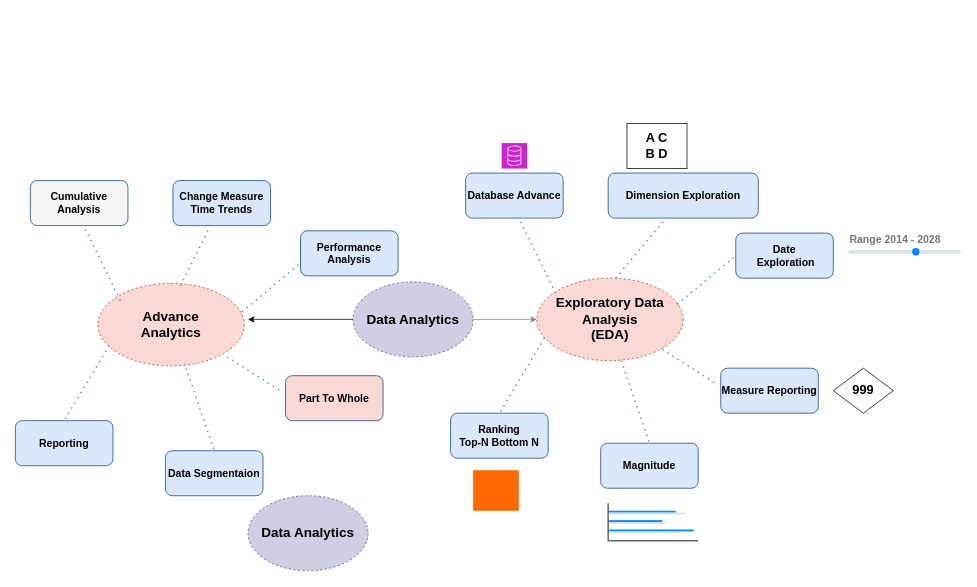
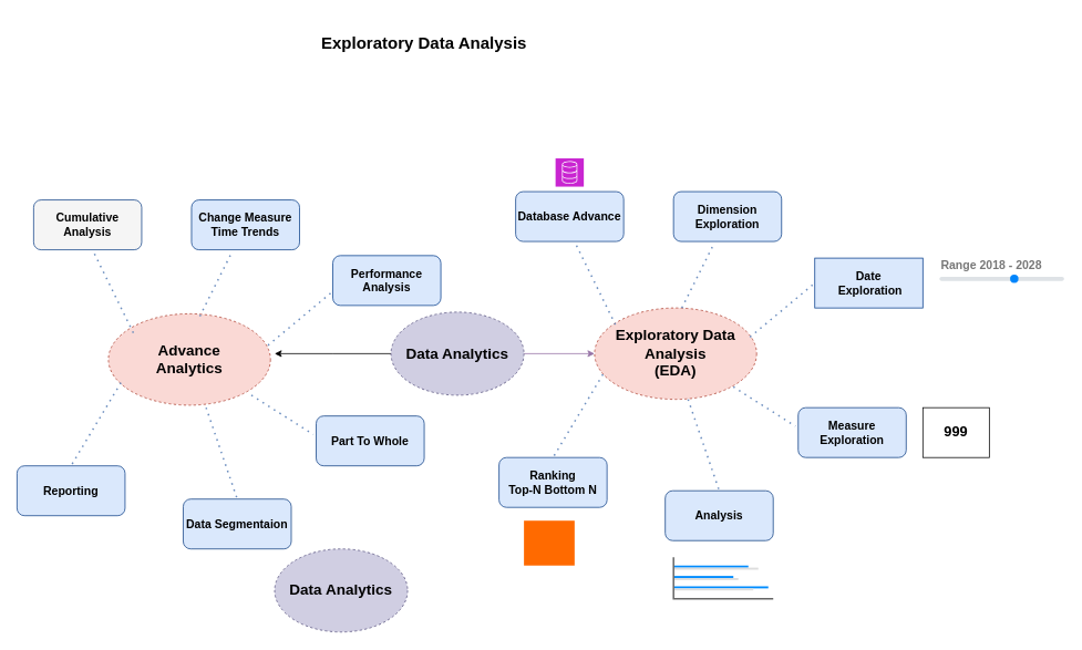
  <mxCell id="0" />
  <mxCell id="1" parent="0" />
  <mxCell id="2" style="edgeStyle=orthogonalEdgeStyle;rounded=0;orthogonalLoop=1;jettySize=auto;html=1;fillColor=#e1d5e7;strokeColor=#9673a6;" parent="1" source="4" target="5" edge="1"><mxGeometry relative="1" as="geometry" /></mxCell>
  <mxCell id="3" style="edgeStyle=orthogonalEdgeStyle;rounded=0;orthogonalLoop=1;jettySize=auto;html=1;" edge="1" parent="1" source="4"><mxGeometry relative="1" as="geometry"><mxPoint x="330" y="425" as="targetPoint" /></mxGeometry></mxCell>
  <mxCell id="4" value="&lt;b&gt;&lt;font style=&quot;font-size: 18px;&quot;&gt;Data Analytics&lt;/font&gt;&lt;/b&gt;" style="ellipse;whiteSpace=wrap;html=1;fillColor=#d0cee2;dashed=1;strokeColor=#56517e;" parent="1" vertex="1"><mxGeometry x="470" y="375" width="160" height="100" as="geometry" /></mxCell>
  <mxCell id="5" value="&lt;span style=&quot;font-size: 18px;&quot;&gt;&lt;b&gt;Exploratory Data Analysis&lt;/b&gt;&lt;/span&gt;&lt;div&gt;&lt;span style=&quot;font-size: 18px;&quot;&gt;&lt;b&gt;(EDA)&lt;/b&gt;&lt;/span&gt;&lt;/div&gt;" style="ellipse;whiteSpace=wrap;html=1;fillColor=#fad9d5;dashed=1;strokeColor=#ae4132;" parent="1" vertex="1"><mxGeometry x="715" y="370" width="195" height="110" as="geometry" /></mxCell>
  <mxCell id="6" value="&lt;b&gt;&lt;font style=&quot;font-size: 14px;&quot;&gt;Database Advance&lt;/font&gt;&lt;/b&gt;" style="rounded=1;whiteSpace=wrap;html=1;fillColor=#dae8fc;strokeColor=light-dark(#15458a, #5c79a3);" parent="1" vertex="1"><mxGeometry x="620" y="230" width="130" height="60" as="geometry" /></mxCell>
- <mxCell id="7" value="&lt;b&gt;&lt;font style=&quot;font-size: 14px;&quot;&gt;Dimension Exploration&lt;/font&gt;&lt;/b&gt;" style="rounded=1;whiteSpace=wrap;html=1;fillColor=#dae8fc;strokeColor=light-dark(#0c4088, #5c79a3);" parent="1" vertex="1"><mxGeometry x="810" y="230" width="200" height="60" as="geometry" /></mxCell>
- <mxCell id="8" value="&lt;b&gt;&lt;font style=&quot;font-size: 14px;&quot;&gt;Date&lt;/font&gt;&lt;/b&gt;&lt;div&gt;&lt;b&gt;&lt;font style=&quot;font-size: 14px;&quot;&gt;&amp;nbsp;Exploration&lt;/font&gt;&lt;/b&gt;&lt;/div&gt;" style="rounded=1;whiteSpace=wrap;html=1;fillColor=#dae8fc;strokeColor=light-dark(#083f8c, #5c79a3);" parent="1" vertex="1"><mxGeometry x="980" y="310" width="130" height="60" as="geometry" /></mxCell>
- <mxCell id="9" value="&lt;b&gt;&lt;font style=&quot;font-size: 14px;&quot;&gt;Measure Reporting&lt;/font&gt;&lt;/b&gt;" style="rounded=1;whiteSpace=wrap;html=1;fillColor=#dae8fc;strokeColor=light-dark(#104084, #5c79a3);" parent="1" vertex="1"><mxGeometry x="960" y="490" width="130" height="60" as="geometry" /></mxCell>
- <mxCell id="10" value="&lt;span style=&quot;font-size: 14px;&quot;&gt;&lt;b&gt;Magnitude&lt;/b&gt;&lt;/span&gt;" style="rounded=1;whiteSpace=wrap;html=1;fillColor=#dae8fc;strokeColor=light-dark(#154384, #5c79a3);" parent="1" vertex="1"><mxGeometry x="800" y="590" width="130" height="60" as="geometry" /></mxCell>
+ <mxCell id="7" value="&lt;b&gt;&lt;font style=&quot;font-size: 14px;&quot;&gt;Dimension Exploration&lt;/font&gt;&lt;/b&gt;" style="rounded=1;whiteSpace=wrap;html=1;fillColor=#dae8fc;strokeColor=light-dark(#0c4088, #5c79a3);" parent="1" vertex="1"><mxGeometry x="810" y="230" width="130" height="60" as="geometry" /></mxCell>
+ <mxCell id="8" value="&lt;b&gt;&lt;font style=&quot;font-size: 14px;&quot;&gt;Date&lt;/font&gt;&lt;/b&gt;&lt;div&gt;&lt;b&gt;&lt;font style=&quot;font-size: 14px;&quot;&gt;&amp;nbsp;Exploration&lt;/font&gt;&lt;/b&gt;&lt;/div&gt;" style="whiteSpace=wrap;html=1;fillColor=#dae8fc;strokeColor=light-dark(#083f8c, #5c79a3);rounded=0;" parent="1" vertex="1"><mxGeometry x="980" y="310" width="130" height="60" as="geometry" /></mxCell>
+ <mxCell id="9" value="&lt;b&gt;&lt;font style=&quot;font-size: 14px;&quot;&gt;Measure Exploration&lt;/font&gt;&lt;/b&gt;" style="rounded=1;whiteSpace=wrap;html=1;fillColor=#dae8fc;strokeColor=light-dark(#104084, #5c79a3);" parent="1" vertex="1"><mxGeometry x="960" y="490" width="130" height="60" as="geometry" /></mxCell>
+ <mxCell id="10" value="&lt;span style=&quot;font-size: 14px;&quot;&gt;&lt;b&gt;Analysis&lt;/b&gt;&lt;/span&gt;" style="rounded=1;whiteSpace=wrap;html=1;fillColor=#dae8fc;strokeColor=light-dark(#154384, #5c79a3);" parent="1" vertex="1"><mxGeometry x="800" y="590" width="130" height="60" as="geometry" /></mxCell>
  <mxCell id="11" value="&lt;span style=&quot;font-size: 14px;&quot;&gt;&lt;b&gt;Ranking&lt;/b&gt;&lt;/span&gt;&lt;div&gt;&lt;span style=&quot;font-size: 14px;&quot;&gt;&lt;b&gt;Top-N Bottom N&lt;/b&gt;&lt;/span&gt;&lt;/div&gt;" style="rounded=1;whiteSpace=wrap;html=1;fillColor=#dae8fc;strokeColor=light-dark(#13458b, #5c79a3);" parent="1" vertex="1"><mxGeometry x="600" y="550" width="130" height="60" as="geometry" /></mxCell>
- <mxCell id="12" value="&lt;b&gt;Range 2014 - 2028&lt;/b&gt;" style="html=1;shadow=0;dashed=0;shape=mxgraph.bootstrap.rangeInput;dx=0.6;strokeColor=#0085FC;fillColor=#DEE2E6;fontColor=#777777;whiteSpace=wrap;align=left;verticalAlign=bottom;fontStyle=0;fontSize=14;labelPosition=center;verticalLabelPosition=top;" parent="1" vertex="1"><mxGeometry x="1130" y="330" width="150" height="10" as="geometry" /></mxCell>
- <mxCell id="13" value="&lt;b&gt;&lt;font style=&quot;font-size: 17px;&quot;&gt;999&lt;/font&gt;&lt;/b&gt;" style="rhombus;whiteSpace=wrap;html=1;fillColor=none;strokeColor=default;" parent="1" vertex="1"><mxGeometry x="1110" y="490" width="80" height="60" as="geometry" /></mxCell>
+ <mxCell id="12" value="&lt;b&gt;Range 2018 - 2028&lt;/b&gt;" style="html=1;shadow=0;dashed=0;shape=mxgraph.bootstrap.rangeInput;dx=0.6;strokeColor=#0085FC;fillColor=#DEE2E6;fontColor=#777777;whiteSpace=wrap;align=left;verticalAlign=bottom;fontStyle=0;fontSize=14;labelPosition=center;verticalLabelPosition=top;" parent="1" vertex="1"><mxGeometry x="1130" y="330" width="150" height="10" as="geometry" /></mxCell>
+ <mxCell id="13" value="&lt;b&gt;&lt;font style=&quot;font-size: 17px;&quot;&gt;999&lt;/font&gt;&lt;/b&gt;" style="rounded=0;whiteSpace=wrap;html=1;fillColor=none;strokeColor=default;" parent="1" vertex="1"><mxGeometry x="1110" y="490" width="80" height="60" as="geometry" /></mxCell>
  <mxCell id="14" value="" style="verticalLabelPosition=bottom;shadow=0;dashed=0;align=center;html=1;verticalAlign=top;strokeWidth=1;shape=mxgraph.mockup.graphics.barChart;strokeColor=none;strokeColor2=none;strokeColor3=#666666;fillColor2=#008cff;fillColor3=#dddddd;" parent="1" vertex="1"><mxGeometry x="810" y="670" width="120" height="50" as="geometry" /></mxCell>
  <mxCell id="15" value="" style="points=[];aspect=fixed;html=1;align=center;shadow=0;dashed=0;fillColor=#FF6A00;strokeColor=none;shape=mxgraph.alibaba_cloud.rsimganalys;" parent="1" vertex="1"><mxGeometry x="630" y="626" width="60.93" height="54" as="geometry" /></mxCell>
  <mxCell id="16" value="" style="sketch=0;points=[[0,0,0],[0.25,0,0],[0.5,0,0],[0.75,0,0],[1,0,0],[0,1,0],[0.25,1,0],[0.5,1,0],[0.75,1,0],[1,1,0],[0,0.25,0],[0,0.5,0],[0,0.75,0],[1,0.25,0],[1,0.5,0],[1,0.75,0]];outlineConnect=0;fontColor=#232F3E;fillColor=#C925D1;strokeColor=#ffffff;dashed=0;verticalLabelPosition=bottom;verticalAlign=top;align=center;html=1;fontSize=12;fontStyle=0;aspect=fixed;shape=mxgraph.aws4.resourceIcon;resIcon=mxgraph.aws4.database;" parent="1" vertex="1"><mxGeometry x="668" y="190" width="34" height="34" as="geometry" /></mxCell>
- <mxCell id="17" value="&lt;span style=&quot;font-size: 17px;&quot;&gt;&lt;b&gt;A C&lt;/b&gt;&lt;/span&gt;&lt;div&gt;&lt;span style=&quot;font-size: 17px;&quot;&gt;&lt;b&gt;B D&lt;/b&gt;&lt;/span&gt;&lt;/div&gt;" style="rounded=0;whiteSpace=wrap;html=1;fillColor=none;strokeColor=default;" parent="1" vertex="1"><mxGeometry x="835" y="164" width="80" height="60" as="geometry" /></mxCell>
  <mxCell id="18" value="" style="endArrow=none;dashed=1;html=1;dashPattern=1 3;strokeWidth=2;rounded=0;entryX=0.366;entryY=1.08;entryDx=0;entryDy=0;entryPerimeter=0;fillColor=#dae8fc;strokeColor=#6c8ebf;" parent="1" target="7" edge="1"><mxGeometry width="50" height="50" relative="1" as="geometry"><mxPoint x="820" y="370" as="sourcePoint" /><mxPoint x="852.5" y="300" as="targetPoint" /></mxGeometry></mxCell>
  <mxCell id="19" value="" style="endArrow=none;dashed=1;html=1;dashPattern=1 3;strokeWidth=2;rounded=0;entryX=0.554;entryY=1.04;entryDx=0;entryDy=0;entryPerimeter=0;fillColor=#dae8fc;strokeColor=#6c8ebf;" parent="1" target="6" edge="1"><mxGeometry width="50" height="50" relative="1" as="geometry"><mxPoint x="740" y="390" as="sourcePoint" /><mxPoint x="778" y="315" as="targetPoint" /></mxGeometry></mxCell>
  <mxCell id="20" value="" style="endArrow=none;dashed=1;html=1;dashPattern=1 3;strokeWidth=2;rounded=0;entryX=0;entryY=0.5;entryDx=0;entryDy=0;fillColor=#dae8fc;strokeColor=#6c8ebf;" parent="1" target="8" edge="1"><mxGeometry width="50" height="50" relative="1" as="geometry"><mxPoint x="902" y="405" as="sourcePoint" /><mxPoint x="940" y="330" as="targetPoint" /></mxGeometry></mxCell>
  <mxCell id="21" value="" style="endArrow=none;dashed=1;html=1;dashPattern=1 3;strokeWidth=2;rounded=0;entryX=-0.025;entryY=0.373;entryDx=0;entryDy=0;entryPerimeter=0;fillColor=#dae8fc;strokeColor=#6c8ebf;" parent="1" target="9" edge="1"><mxGeometry width="50" height="50" relative="1" as="geometry"><mxPoint x="882" y="465" as="sourcePoint" /><mxPoint x="960" y="400" as="targetPoint" /></mxGeometry></mxCell>
  <mxCell id="22" value="" style="endArrow=none;dashed=1;html=1;dashPattern=1 3;strokeWidth=2;rounded=0;entryX=0.5;entryY=0;entryDx=0;entryDy=0;fillColor=#dae8fc;strokeColor=#6c8ebf;" parent="1" target="10" edge="1"><mxGeometry width="50" height="50" relative="1" as="geometry"><mxPoint x="827.5" y="480" as="sourcePoint" /><mxPoint x="902.5" y="527" as="targetPoint" /></mxGeometry></mxCell>
  <mxCell id="23" value="" style="endArrow=none;dashed=1;html=1;dashPattern=1 3;strokeWidth=2;rounded=0;entryX=0.5;entryY=0;entryDx=0;entryDy=0;fillColor=#dae8fc;strokeColor=#6c8ebf;" parent="1" target="11" edge="1"><mxGeometry width="50" height="50" relative="1" as="geometry"><mxPoint x="725" y="450" as="sourcePoint" /><mxPoint x="800" y="497" as="targetPoint" /></mxGeometry></mxCell>
+ <mxCell id="24" value="&lt;font style=&quot;font-size: 20px;&quot;&gt;&lt;b&gt;Exploratory Data Analysis&lt;/b&gt;&lt;/font&gt;" style="rounded=1;whiteSpace=wrap;html=1;fillColor=none;strokeColor=none;" parent="1" vertex="1"><mxGeometry x="305" y="20" width="410" height="60" as="geometry" /></mxCell>
  <mxCell id="25" value="&lt;b&gt;&lt;font style=&quot;font-size: 18px;&quot;&gt;Data Analytics&lt;/font&gt;&lt;/b&gt;" style="ellipse;whiteSpace=wrap;html=1;fillColor=#d0cee2;dashed=1;strokeColor=#56517e;" vertex="1" parent="1"><mxGeometry x="330" y="660" width="160" height="100" as="geometry" /></mxCell>
  <mxCell id="26" value="&lt;span style=&quot;font-size: 18px;&quot;&gt;&lt;b&gt;Advance&lt;/b&gt;&lt;/span&gt;&lt;div&gt;&lt;span style=&quot;font-size: 18px;&quot;&gt;&lt;b&gt;Analytics&lt;/b&gt;&lt;/span&gt;&lt;/div&gt;" style="ellipse;whiteSpace=wrap;html=1;fillColor=#fad9d5;dashed=1;strokeColor=#ae4132;" vertex="1" parent="1"><mxGeometry x="130" y="377" width="195" height="110" as="geometry" /></mxCell>
  <mxCell id="27" value="&lt;span style=&quot;font-size: 14px;&quot;&gt;&lt;b&gt;Cumulative Analysis&lt;/b&gt;&lt;/span&gt;" style="rounded=1;whiteSpace=wrap;html=1;fillColor=#f5f5f5;strokeColor=light-dark(#15458a, #5c79a3);" vertex="1" parent="1"><mxGeometry x="40" y="240" width="130" height="60" as="geometry" /></mxCell>
  <mxCell id="28" value="&lt;span style=&quot;font-size: 14px;&quot;&gt;&lt;b&gt;Change Measure Time Trends&lt;/b&gt;&lt;/span&gt;" style="rounded=1;whiteSpace=wrap;html=1;fillColor=#dae8fc;strokeColor=light-dark(#0c4088, #5c79a3);" vertex="1" parent="1"><mxGeometry x="230" y="240" width="130" height="60" as="geometry" /></mxCell>
  <mxCell id="29" value="&lt;span style=&quot;font-size: 14px;&quot;&gt;&lt;b&gt;Performance Analysis&lt;/b&gt;&lt;/span&gt;" style="rounded=1;whiteSpace=wrap;html=1;fillColor=#dae8fc;strokeColor=light-dark(#083f8c, #5c79a3);" vertex="1" parent="1"><mxGeometry x="400" y="307" width="130" height="60" as="geometry" /></mxCell>
- <mxCell id="30" value="&lt;span style=&quot;font-size: 14px;&quot;&gt;&lt;b&gt;Part To Whole&lt;/b&gt;&lt;/span&gt;" style="rounded=1;whiteSpace=wrap;html=1;fillColor=#fad9d5;strokeColor=light-dark(#104084, #5c79a3);" vertex="1" parent="1"><mxGeometry x="380" y="500" width="130" height="60" as="geometry" /></mxCell>
+ <mxCell id="30" value="&lt;span style=&quot;font-size: 14px;&quot;&gt;&lt;b&gt;Part To Whole&lt;/b&gt;&lt;/span&gt;" style="rounded=1;whiteSpace=wrap;html=1;fillColor=#dae8fc;strokeColor=light-dark(#104084, #5c79a3);" vertex="1" parent="1"><mxGeometry x="380" y="500" width="130" height="60" as="geometry" /></mxCell>
  <mxCell id="31" value="&lt;span style=&quot;font-size: 14px;&quot;&gt;&lt;b&gt;Data Segmentaion&lt;/b&gt;&lt;/span&gt;" style="rounded=1;whiteSpace=wrap;html=1;fillColor=#dae8fc;strokeColor=light-dark(#154384, #5c79a3);" vertex="1" parent="1"><mxGeometry x="220" y="600" width="130" height="60" as="geometry" /></mxCell>
  <mxCell id="32" value="&lt;span style=&quot;font-size: 14px;&quot;&gt;&lt;b&gt;Reporting&lt;/b&gt;&lt;/span&gt;" style="rounded=1;whiteSpace=wrap;html=1;fillColor=#dae8fc;strokeColor=light-dark(#13458b, #5c79a3);" vertex="1" parent="1"><mxGeometry x="20" y="560" width="130" height="60" as="geometry" /></mxCell>
  <mxCell id="33" value="" style="endArrow=none;dashed=1;html=1;dashPattern=1 3;strokeWidth=2;rounded=0;entryX=0.366;entryY=1.08;entryDx=0;entryDy=0;entryPerimeter=0;fillColor=#dae8fc;strokeColor=#6c8ebf;" edge="1" parent="1" target="28"><mxGeometry width="50" height="50" relative="1" as="geometry"><mxPoint x="240" y="380" as="sourcePoint" /><mxPoint x="272.5" y="310" as="targetPoint" /></mxGeometry></mxCell>
  <mxCell id="34" value="" style="endArrow=none;dashed=1;html=1;dashPattern=1 3;strokeWidth=2;rounded=0;entryX=0.554;entryY=1.04;entryDx=0;entryDy=0;entryPerimeter=0;fillColor=#dae8fc;strokeColor=#6c8ebf;" edge="1" parent="1" target="27"><mxGeometry width="50" height="50" relative="1" as="geometry"><mxPoint x="160" y="400" as="sourcePoint" /><mxPoint x="198" y="325" as="targetPoint" /></mxGeometry></mxCell>
  <mxCell id="35" value="" style="endArrow=none;dashed=1;html=1;dashPattern=1 3;strokeWidth=2;rounded=0;entryX=0;entryY=0.5;entryDx=0;entryDy=0;fillColor=#dae8fc;strokeColor=#6c8ebf;" edge="1" parent="1"><mxGeometry width="50" height="50" relative="1" as="geometry"><mxPoint x="322" y="415" as="sourcePoint" /><mxPoint x="400" y="350" as="targetPoint" /></mxGeometry></mxCell>
  <mxCell id="36" value="" style="endArrow=none;dashed=1;html=1;dashPattern=1 3;strokeWidth=2;rounded=0;entryX=-0.025;entryY=0.373;entryDx=0;entryDy=0;entryPerimeter=0;fillColor=#dae8fc;strokeColor=#6c8ebf;" edge="1" parent="1" target="30"><mxGeometry width="50" height="50" relative="1" as="geometry"><mxPoint x="302" y="475" as="sourcePoint" /><mxPoint x="380" y="410" as="targetPoint" /></mxGeometry></mxCell>
  <mxCell id="37" value="" style="endArrow=none;dashed=1;html=1;dashPattern=1 3;strokeWidth=2;rounded=0;entryX=0.5;entryY=0;entryDx=0;entryDy=0;fillColor=#dae8fc;strokeColor=#6c8ebf;" edge="1" parent="1" target="31"><mxGeometry width="50" height="50" relative="1" as="geometry"><mxPoint x="247.5" y="490" as="sourcePoint" /><mxPoint x="322.5" y="537" as="targetPoint" /></mxGeometry></mxCell>
  <mxCell id="38" value="" style="endArrow=none;dashed=1;html=1;dashPattern=1 3;strokeWidth=2;rounded=0;entryX=0.5;entryY=0;entryDx=0;entryDy=0;fillColor=#dae8fc;strokeColor=#6c8ebf;" edge="1" parent="1" target="32"><mxGeometry width="50" height="50" relative="1" as="geometry"><mxPoint x="145" y="460" as="sourcePoint" /><mxPoint x="220" y="507" as="targetPoint" /></mxGeometry></mxCell>
